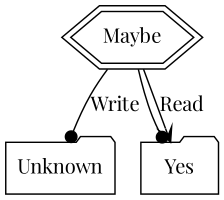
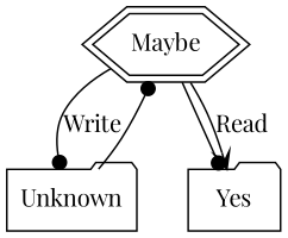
  digraph {
    fontname="Playfair Display"
    node [fontname="Playfair Display" shape=folder]
    edge [arrowhead=dot fontname="Playfair Display"]
    Maybe [peripheries=2 shape=hexagon]
    Unknown
    Yes
    Maybe -> Unknown [label=Write]
    Maybe -> Yes
    Maybe -> Yes [arrowhead=vee label=Read]
+   Unknown -> Maybe
  }
